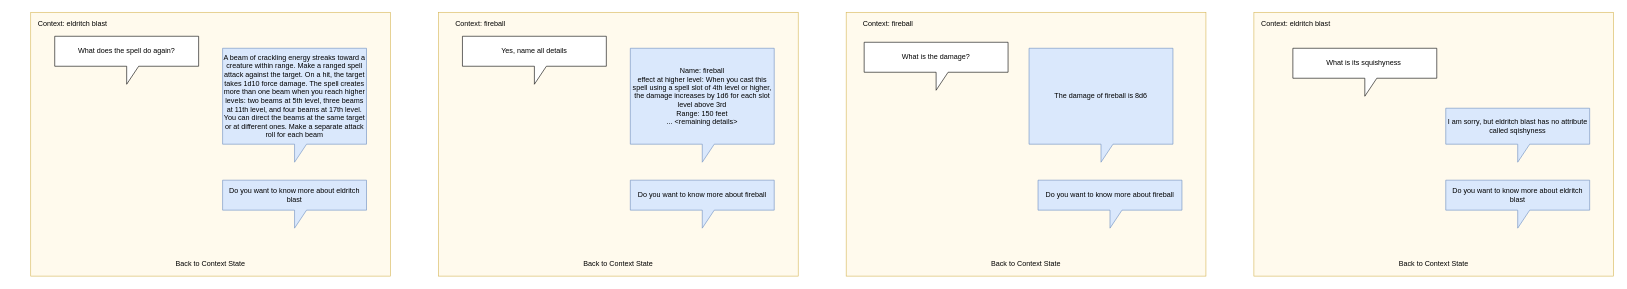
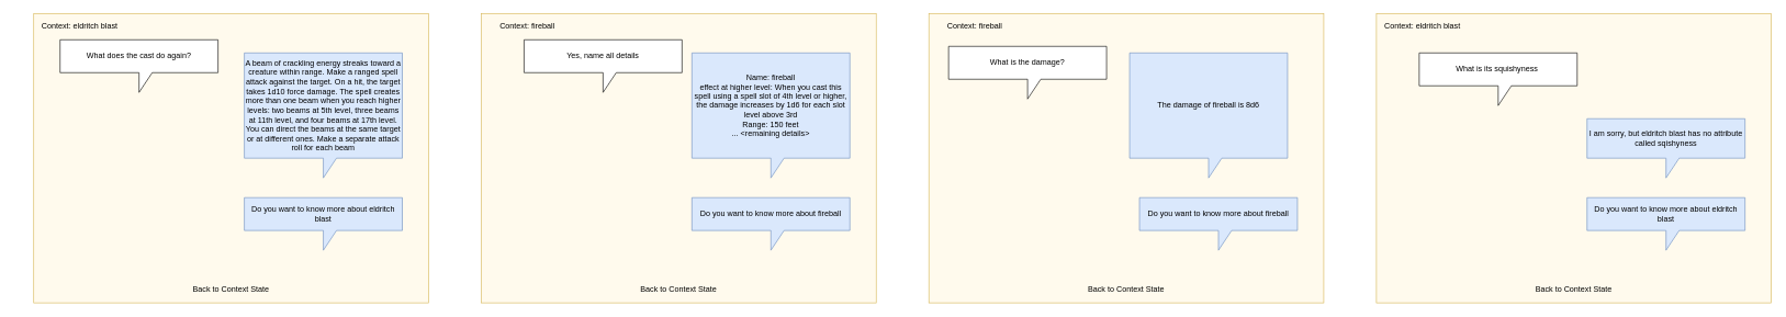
  <mxCell id="0" />
  <mxCell id="1" parent="0" />
  <mxCell id="2" value="" style="rounded=0;whiteSpace=wrap;html=1;strokeColor=#d6b656;fillColor=#FFFAED;" parent="1" vertex="1"><mxGeometry x="50" y="20" width="600" height="440" as="geometry" /></mxCell>
- <mxCell id="3" value="What does the spell do again?" style="shape=callout;whiteSpace=wrap;html=1;perimeter=calloutPerimeter;" parent="1" vertex="1"><mxGeometry x="90" y="60" width="240" height="80" as="geometry" /></mxCell>
+ <mxCell id="3" value="What does the cast do again?" style="shape=callout;whiteSpace=wrap;html=1;perimeter=calloutPerimeter;" parent="1" vertex="1"><mxGeometry x="90" y="60" width="240" height="80" as="geometry" /></mxCell>
  <mxCell id="4" value="&lt;span&gt;A beam of crackling energy streaks toward a creature within range. Make a ranged spell attack against the target. On a hit, the target takes 1d10 force damage. The spell creates more than one beam when you reach higher levels: two beams at 5th level, three beams at 11th level, and four beams at 17th level. You can direct the beams at the same target or at different ones. Make a separate attack roll for each beam&lt;/span&gt;&lt;span&gt;&lt;br&gt;&lt;/span&gt;" style="shape=callout;whiteSpace=wrap;html=1;perimeter=calloutPerimeter;fillColor=#dae8fc;strokeColor=#6c8ebf;" parent="1" vertex="1"><mxGeometry x="370" y="80" width="240" height="190" as="geometry" /></mxCell>
  <mxCell id="5" value="Do you want to know more about eldritch blast" style="shape=callout;whiteSpace=wrap;html=1;perimeter=calloutPerimeter;fillColor=#dae8fc;strokeColor=#6c8ebf;" parent="1" vertex="1"><mxGeometry x="370" y="300" width="240" height="80" as="geometry" /></mxCell>
  <mxCell id="6" value="Back to Context State" style="text;html=1;strokeColor=none;fillColor=none;align=center;verticalAlign=middle;whiteSpace=wrap;rounded=0;" parent="1" vertex="1"><mxGeometry x="250" y="430" width="200" height="20" as="geometry" /></mxCell>
  <mxCell id="7" value="Context: eldritch blast" style="text;html=1;strokeColor=none;fillColor=none;align=center;verticalAlign=middle;whiteSpace=wrap;rounded=0;" parent="1" vertex="1"><mxGeometry x="20" y="30" width="200" height="20" as="geometry" /></mxCell>
  <mxCell id="8" value="" style="rounded=0;whiteSpace=wrap;html=1;strokeColor=#d6b656;fillColor=#FFFAED;" parent="1" vertex="1"><mxGeometry x="730" y="20" width="600" height="440" as="geometry" /></mxCell>
- <mxCell id="9" value="Yes, name all details" style="shape=callout;whiteSpace=wrap;html=1;perimeter=calloutPerimeter;" parent="1" vertex="1"><mxGeometry x="770" y="60" width="240" height="80" as="geometry" /></mxCell>
+ <mxCell id="9" value="Yes, name all details" style="shape=callout;whiteSpace=wrap;html=1;perimeter=calloutPerimeter;" parent="1" vertex="1"><mxGeometry x="795" y="60" width="240" height="80" as="geometry" /></mxCell>
  <mxCell id="10" value="Name: fireball&lt;br&gt;effect at higher level:&amp;nbsp;When you cast this spell using a spell slot of 4th level or higher, the damage increases by 1d6 for each slot level above 3rd&lt;br&gt;Range: 150 feet&lt;br&gt;... &amp;lt;remaining details&amp;gt;&lt;span&gt;&lt;br&gt;&lt;/span&gt;" style="shape=callout;whiteSpace=wrap;html=1;perimeter=calloutPerimeter;fillColor=#dae8fc;strokeColor=#6c8ebf;" parent="1" vertex="1"><mxGeometry x="1050" y="80" width="240" height="190" as="geometry" /></mxCell>
  <mxCell id="11" value="Do you want to know more about fireball" style="shape=callout;whiteSpace=wrap;html=1;perimeter=calloutPerimeter;fillColor=#dae8fc;strokeColor=#6c8ebf;" parent="1" vertex="1"><mxGeometry x="1050" y="300" width="240" height="80" as="geometry" /></mxCell>
  <mxCell id="12" value="Context: fireball" style="text;html=1;strokeColor=none;fillColor=none;align=center;verticalAlign=middle;whiteSpace=wrap;rounded=0;" parent="1" vertex="1"><mxGeometry x="700" y="30" width="200" height="20" as="geometry" /></mxCell>
  <mxCell id="13" value="" style="rounded=0;whiteSpace=wrap;html=1;strokeColor=#d6b656;fillColor=#FFFAED;" parent="1" vertex="1"><mxGeometry x="1410" y="20" width="600" height="440" as="geometry" /></mxCell>
  <mxCell id="14" value="What is the damage?" style="shape=callout;whiteSpace=wrap;html=1;perimeter=calloutPerimeter;" parent="1" vertex="1"><mxGeometry x="1440" y="70" width="240" height="80" as="geometry" /></mxCell>
  <mxCell id="15" value="&lt;span&gt;The damage of fireball is 8d6&lt;/span&gt;&lt;span&gt;&lt;br&gt;&lt;/span&gt;" style="shape=callout;whiteSpace=wrap;html=1;perimeter=calloutPerimeter;fillColor=#dae8fc;strokeColor=#6c8ebf;" parent="1" vertex="1"><mxGeometry x="1715" y="80" width="240" height="190" as="geometry" /></mxCell>
  <mxCell id="16" value="Do you want to know more about fireball" style="shape=callout;whiteSpace=wrap;html=1;perimeter=calloutPerimeter;fillColor=#dae8fc;strokeColor=#6c8ebf;" parent="1" vertex="1"><mxGeometry x="1730" y="300" width="240" height="80" as="geometry" /></mxCell>
  <mxCell id="17" value="Back to Context State" style="text;html=1;strokeColor=none;fillColor=none;align=center;verticalAlign=middle;whiteSpace=wrap;rounded=0;" parent="1" vertex="1"><mxGeometry x="1610" y="430" width="200" height="20" as="geometry" /></mxCell>
  <mxCell id="18" value="Context: fireball" style="text;html=1;strokeColor=none;fillColor=none;align=center;verticalAlign=middle;whiteSpace=wrap;rounded=0;" parent="1" vertex="1"><mxGeometry x="1380" y="30" width="200" height="20" as="geometry" /></mxCell>
  <mxCell id="19" value="Back to Context State" style="text;html=1;strokeColor=none;fillColor=none;align=center;verticalAlign=middle;whiteSpace=wrap;rounded=0;" vertex="1" parent="1"><mxGeometry x="930" y="430" width="200" height="20" as="geometry" /></mxCell>
  <mxCell id="20" value="" style="rounded=0;whiteSpace=wrap;html=1;strokeColor=#d6b656;fillColor=#FFFAED;" vertex="1" parent="1"><mxGeometry x="2090" y="20" width="600" height="440" as="geometry" /></mxCell>
  <mxCell id="21" value="What is its squishyness&amp;nbsp;" style="shape=callout;whiteSpace=wrap;html=1;perimeter=calloutPerimeter;" vertex="1" parent="1"><mxGeometry x="2155" y="80" width="240" height="80" as="geometry" /></mxCell>
  <mxCell id="22" value="&lt;span&gt;I am sorry, but eldritch blast has no attribute called sqishyness&lt;/span&gt;&lt;span&gt;&lt;br&gt;&lt;/span&gt;" style="shape=callout;whiteSpace=wrap;html=1;perimeter=calloutPerimeter;fillColor=#dae8fc;strokeColor=#6c8ebf;" vertex="1" parent="1"><mxGeometry x="2410" y="180" width="240" height="90" as="geometry" /></mxCell>
  <mxCell id="23" value="Do you want to know more about eldritch blast" style="shape=callout;whiteSpace=wrap;html=1;perimeter=calloutPerimeter;fillColor=#dae8fc;strokeColor=#6c8ebf;" vertex="1" parent="1"><mxGeometry x="2410" y="300" width="240" height="80" as="geometry" /></mxCell>
  <mxCell id="24" value="Back to Context State" style="text;html=1;strokeColor=none;fillColor=none;align=center;verticalAlign=middle;whiteSpace=wrap;rounded=0;" vertex="1" parent="1"><mxGeometry x="2290" y="430" width="200" height="20" as="geometry" /></mxCell>
  <mxCell id="25" value="Context: eldritch blast" style="text;html=1;strokeColor=none;fillColor=none;align=center;verticalAlign=middle;whiteSpace=wrap;rounded=0;" vertex="1" parent="1"><mxGeometry x="2060" y="30" width="200" height="20" as="geometry" /></mxCell>
